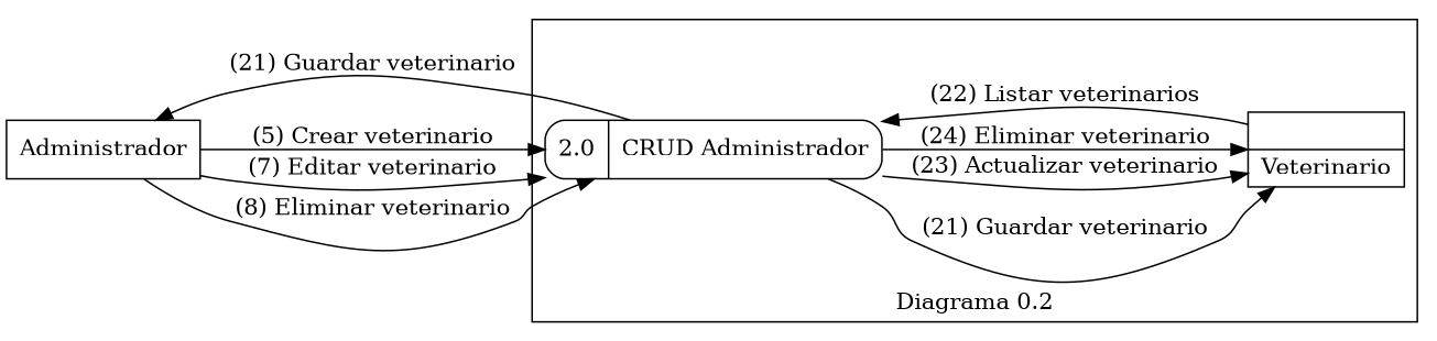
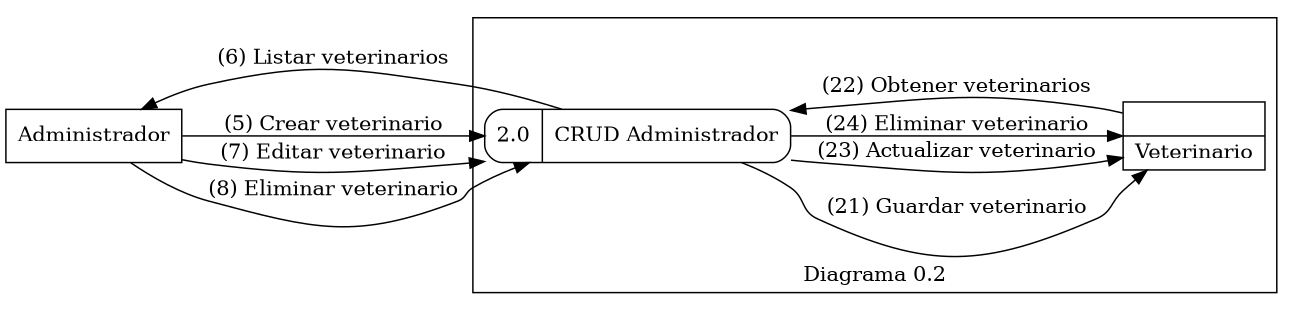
  digraph {
    rankdir=LR
    node [shape=point]
    n1 [label="{<f0>2.0|<f1>CRUD Administrador}" shape=Mrecord]
    l1 [style=invis]
    n3 [label="<f0> |<f1> Veterinario" shape=record]
    l2 [style=invis]
    n5 [label=Administrador shape=box]
    subgraph cluster_1 {
      label="Diagrama 0.2"
      labelloc=b
      subgraph sub_2 {
        label="Diagrama 0.2"
        labelloc=b
        rank=same
        n1
        l1
      }
      subgraph sub_3 {
        label="Diagrama 0.2"
        labelloc=b
        rank=same
        n3
        l2
      }
    }
    subgraph sub_4 {
      n5
    }
    n1 -> n3 [label="(21) Guardar veterinario"]
    n1 -> n3 [label="(23) Actualizar veterinario"]
    n1 -> n3 [label="(24) Eliminar veterinario"]
-   n1 -> n5 [label="(21) Guardar veterinario"]
-   n3 -> n1 [label="(22) Listar veterinarios"]
+   n1 -> n5 [label="(6) Listar veterinarios"]
+   n3 -> n1 [label="(22) Obtener veterinarios"]
    n5 -> n1 [label="(5) Crear veterinario"]
    n5 -> n1 [label="(7) Editar veterinario"]
    n5 -> n1 [label="(8) Eliminar veterinario"]
  }
